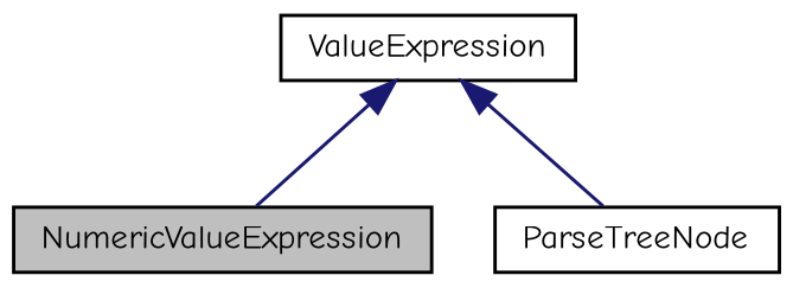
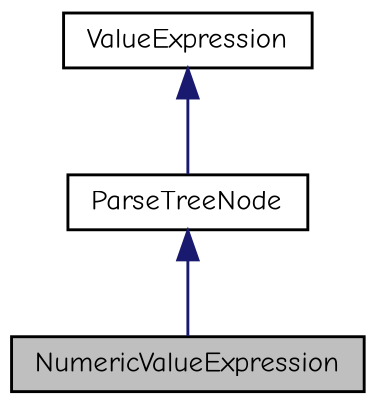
  digraph {
    fontname="Comic Neue"
    node [color=black fillcolor=white fontname="Comic Neue" fontsize=10 shape=record style=filled]
    edge [color=midnightblue dir=back fontname="Comic Neue" fontsize=10 labelfontname=Helvetica labelfontsize=10 style=solid]
    n1 [fillcolor=grey75 fontcolor=black height=0.2 label=NumericValueExpression width=0.4]
    n2 [height=0.2 label=ValueExpression width=0.4]
    n3 [height=0.2 label=ParseTreeNode width=0.4]
-   n2 -> n1
+   n3 -> n1
    n2 -> n3
  }
